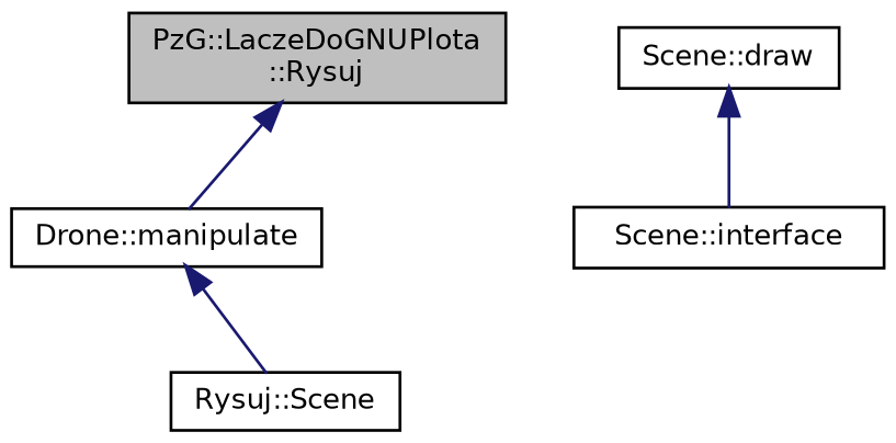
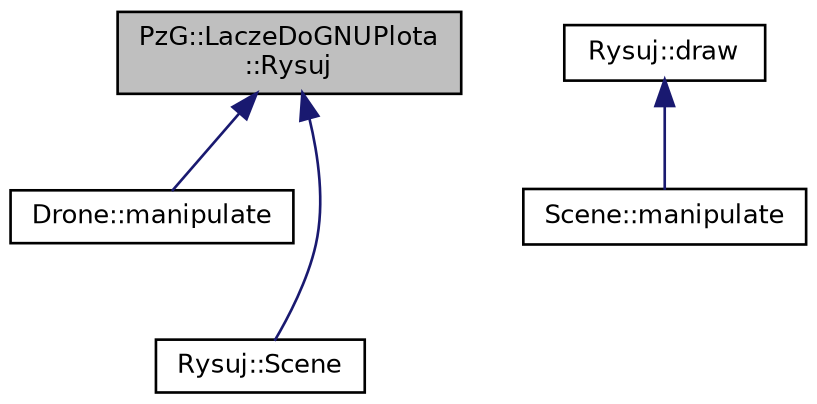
  digraph {
    rankdir=TB
    node [color=black fillcolor=white fontname=Helvetica fontsize=10 shape=record style=filled]
    edge [color=midnightblue dir=back fontname=Helvetica fontsize=10 labelfontname=Helvetica labelfontsize=10 style=solid]
    n1 [fillcolor=grey75 fontcolor=black height=0.2 label="PzG::LaczeDoGNUPlota\l::Rysuj" width=0.4]
    n2 [height=0.2 label="Drone::manipulate" width=0.4]
    n3 [height=0.2 label="Rysuj::Scene" width=0.4]
-   n4 [height=0.2 label="Scene::draw" width=0.4]
-   n5 [height=0.2 label="Scene::interface" width=0.4]
+   n4 [height=0.2 label="Rysuj::draw" width=0.4]
+   n5 [height=0.2 label="Scene::manipulate" width=0.4]
    n1 -> n2
-   n2 -> n3
+   n1 -> n3
    n4 -> n5
  }
